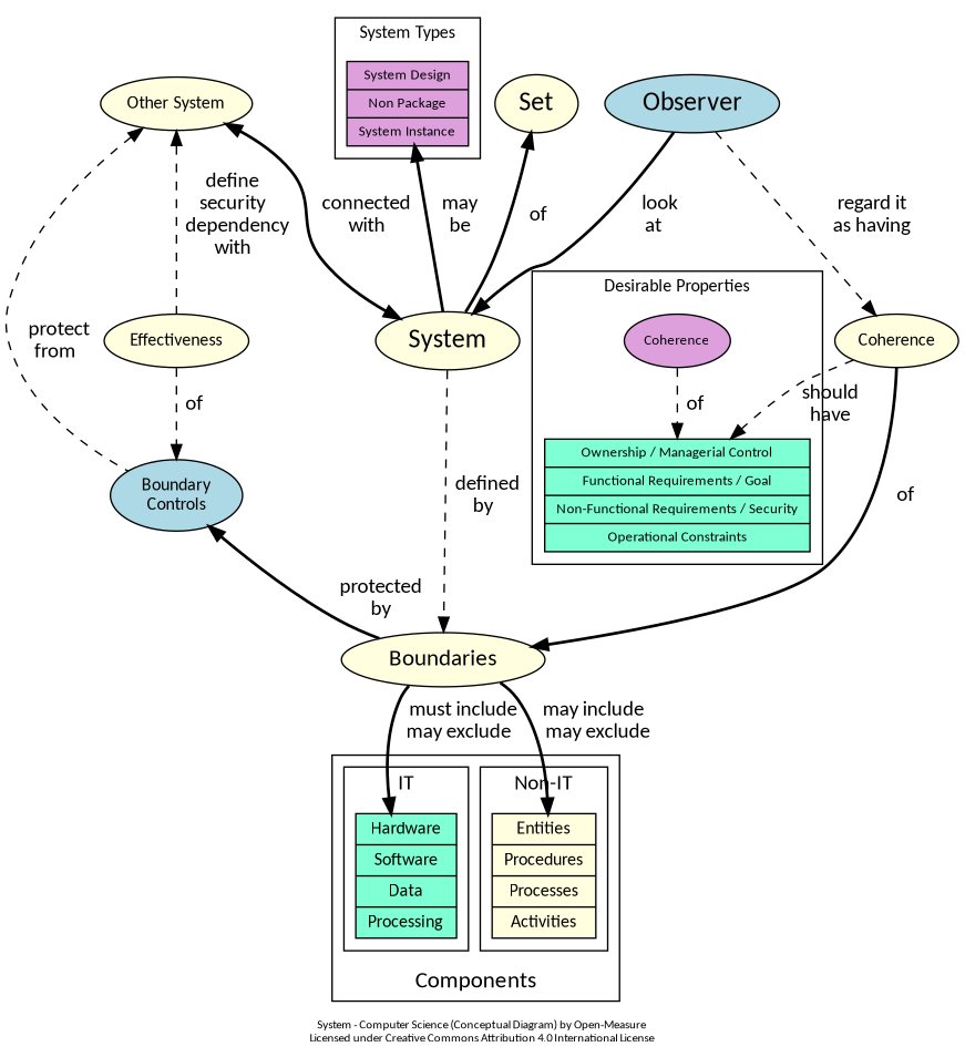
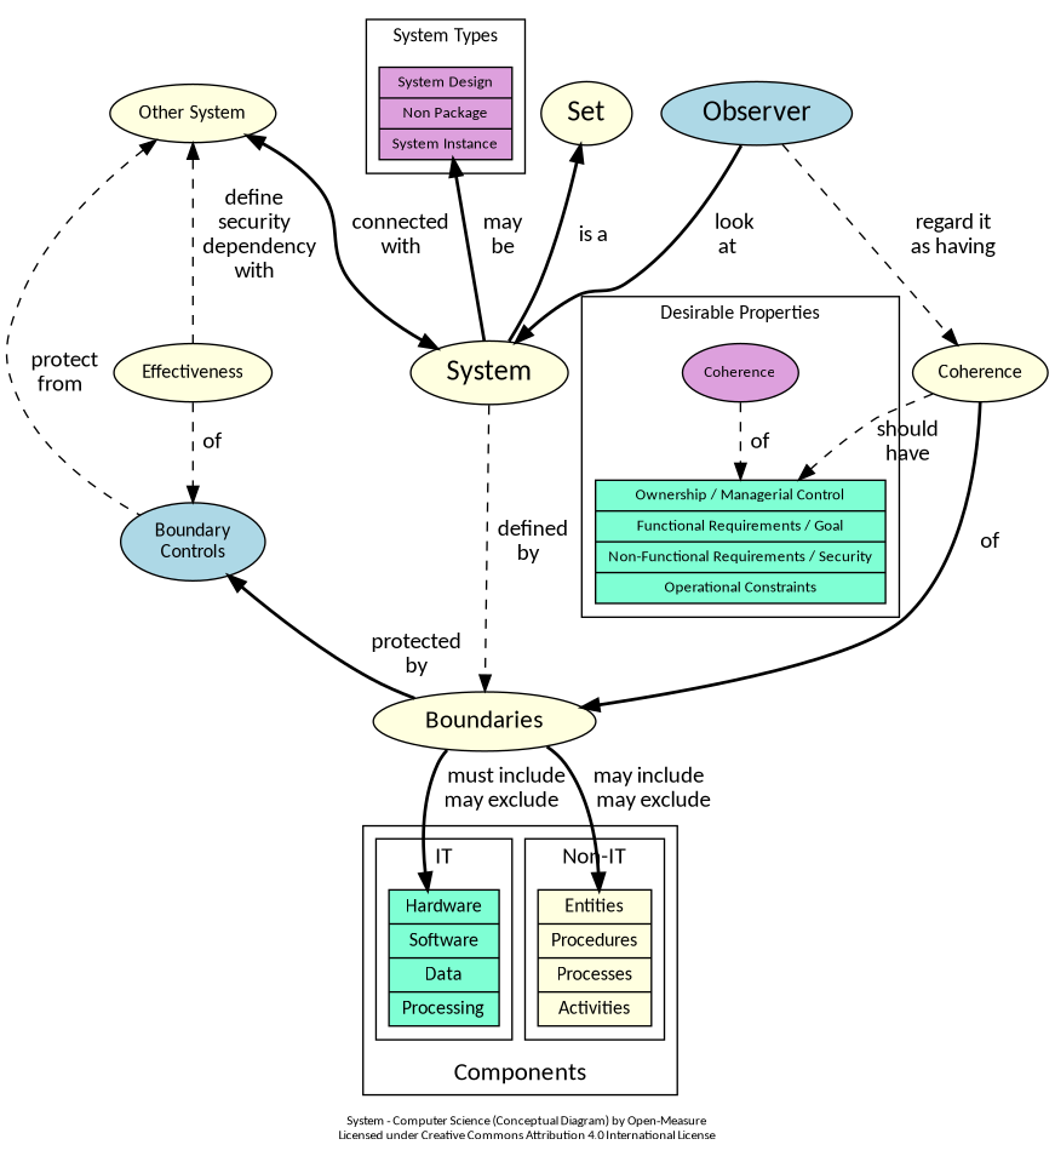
  digraph {
    compound=true
    fontname=Calibri
    fontsize=8
    label="System - Computer Science (Conceptual Diagram) by Open-Measure\nLicensed under Creative Commons Attribution 4.0 International License"
    newrank=true
    packmode=clust
    rankdir=TB
    ranksep=0
    node [fillcolor=lightyellow fontname=Calibri fontsize=12 shape=ellipse style=filled]
    edge [fontname=Calibri minlen=1 style=bold]
    n1 [fontsize=18 label=System]
    n2 [label=Effectiveness]
    n3 [color=black fillcolor=plum fontcolor=black fontsize=10 label="{{System Design}|{Non Package}|{System Instance}}" shape=record]
    n4 [color=black fillcolor=aquamarine fontcolor=black fontsize=10 label="{{Ownership / Managerial Control}|{Functional Requirements / Goal}|{Non-Functional Requirements / Security}|{Operational Constraints}}" shape=record]
    n5 [fillcolor=plum fontsize=10 label=Coherence]
    n6 [color=black fillcolor=aquamarine fontcolor=black label="{{Hardware}|{Software}|{Data}|{Processing}}" shape=record]
    n7 [color=black fontcolor=black label="{{Entities}|{Procedures}|{Processes}|{Activities}}" shape=record]
    n8 [fontsize=16 label=" Boundaries "]
    n9 [fillcolor=lightblue label="Boundary\nControls"]
    n10 [fontsize=18 label=Set]
    n11 [fillcolor=lightblue fontsize=18 label=Observer]
    n12 [label=Coherence]
    n13 [label="Other System"]
    subgraph sub_1 {
      rank=same
      n1
      n2
    }
    subgraph cluster_2 {
      fontsize=12
      label="System Types"
      n3
    }
    subgraph cluster_3 {
      fontsize=12
      label="Desirable Properties"
      n4
      n5
    }
    subgraph cluster_4 {
      fontsize=16
      label=Components
      labelloc=b
      subgraph cluster_5 {
        fontsize=14
        label=IT
        labelloc=t
        n6
      }
      subgraph cluster_6 {
        fontsize=14
        label="Non-IT"
        labelloc=t
        n7
      }
    }
    n1 -> n8 [label="  defined\nby" style=dashed]
    n2 -> n9 [label="  of   " style=dashed]
    n3 -> n1 [dir=back label="  may  \n  be  " weight=100]
    n5 -> n4 [label="  of" style=dashed]
    n8 -> n6 [label="  must include\nmay exclude"]
    n8 -> n7 [label="may include\n  may exclude"]
    n9 -> n8 [dir=back label="protected\nby"]
-   n10 -> n1 [dir=back label="  of" weight=10]
+   n10 -> n1 [dir=back label="  is a  " weight=10]
    n11 -> n1 [label="look    \nat       " weight=100]
    n11 -> n12 [label="  regard it\n  as having" style=dashed]
    n12 -> n4 [label="should\nhave" style=dashed]
    n12 -> n8 [label="  of"]
    n13 -> n1 [dir=both label="connected\nwith" weight=100]
    n13 -> n2 [dir=back label="define\nsecurity\n  dependency\nwith" style=dashed weight=100]
    n13 -> n9 [dir=back label="  protect\nfrom" style=dashed]
  }
